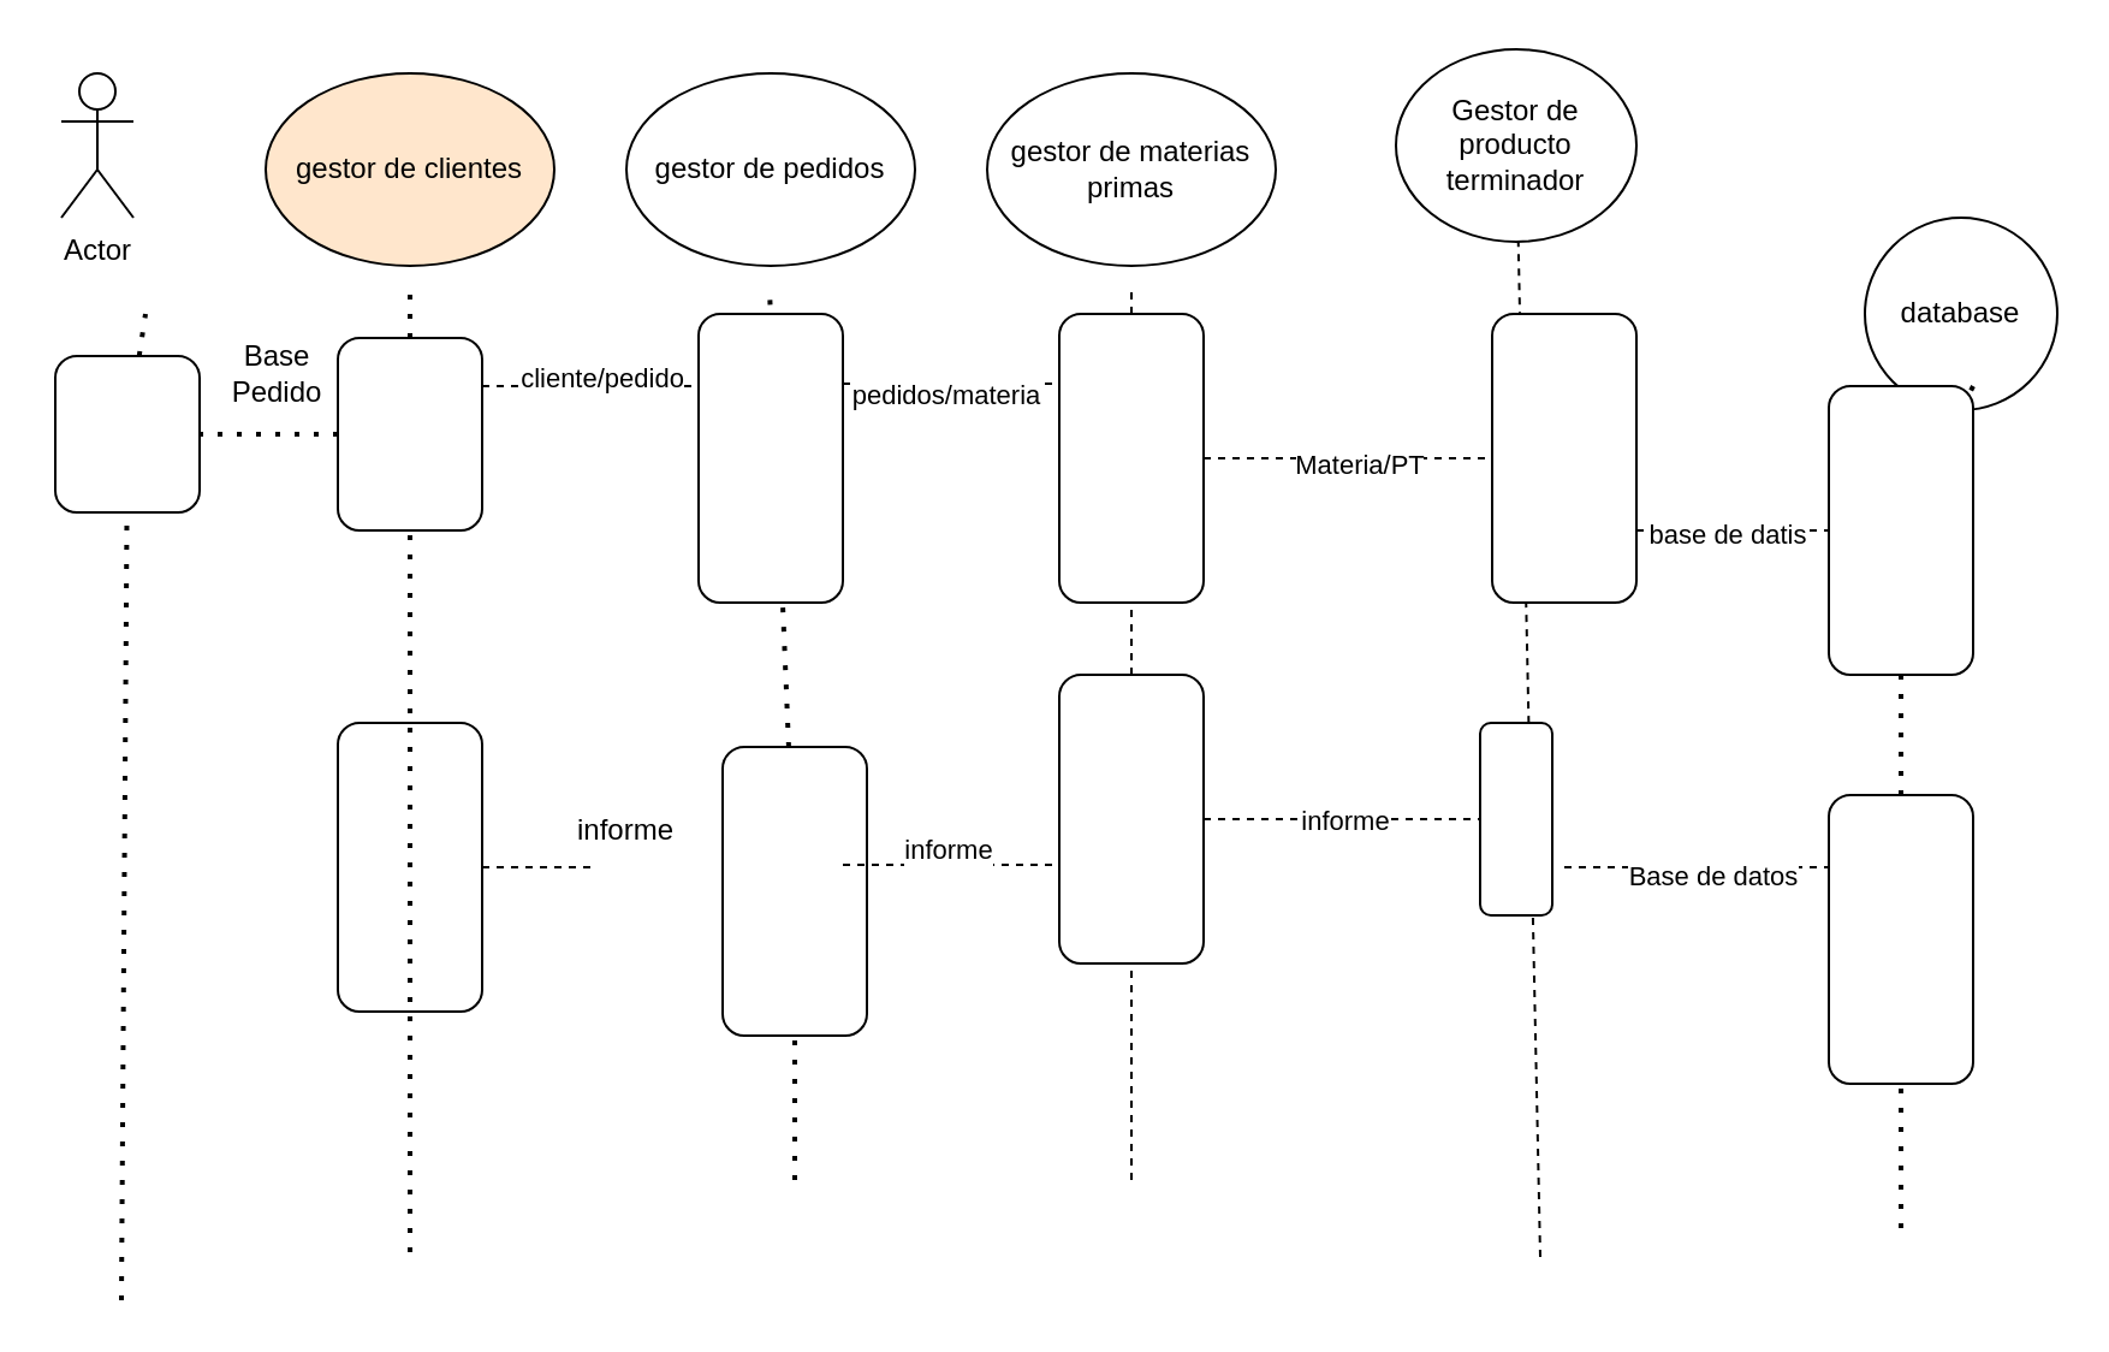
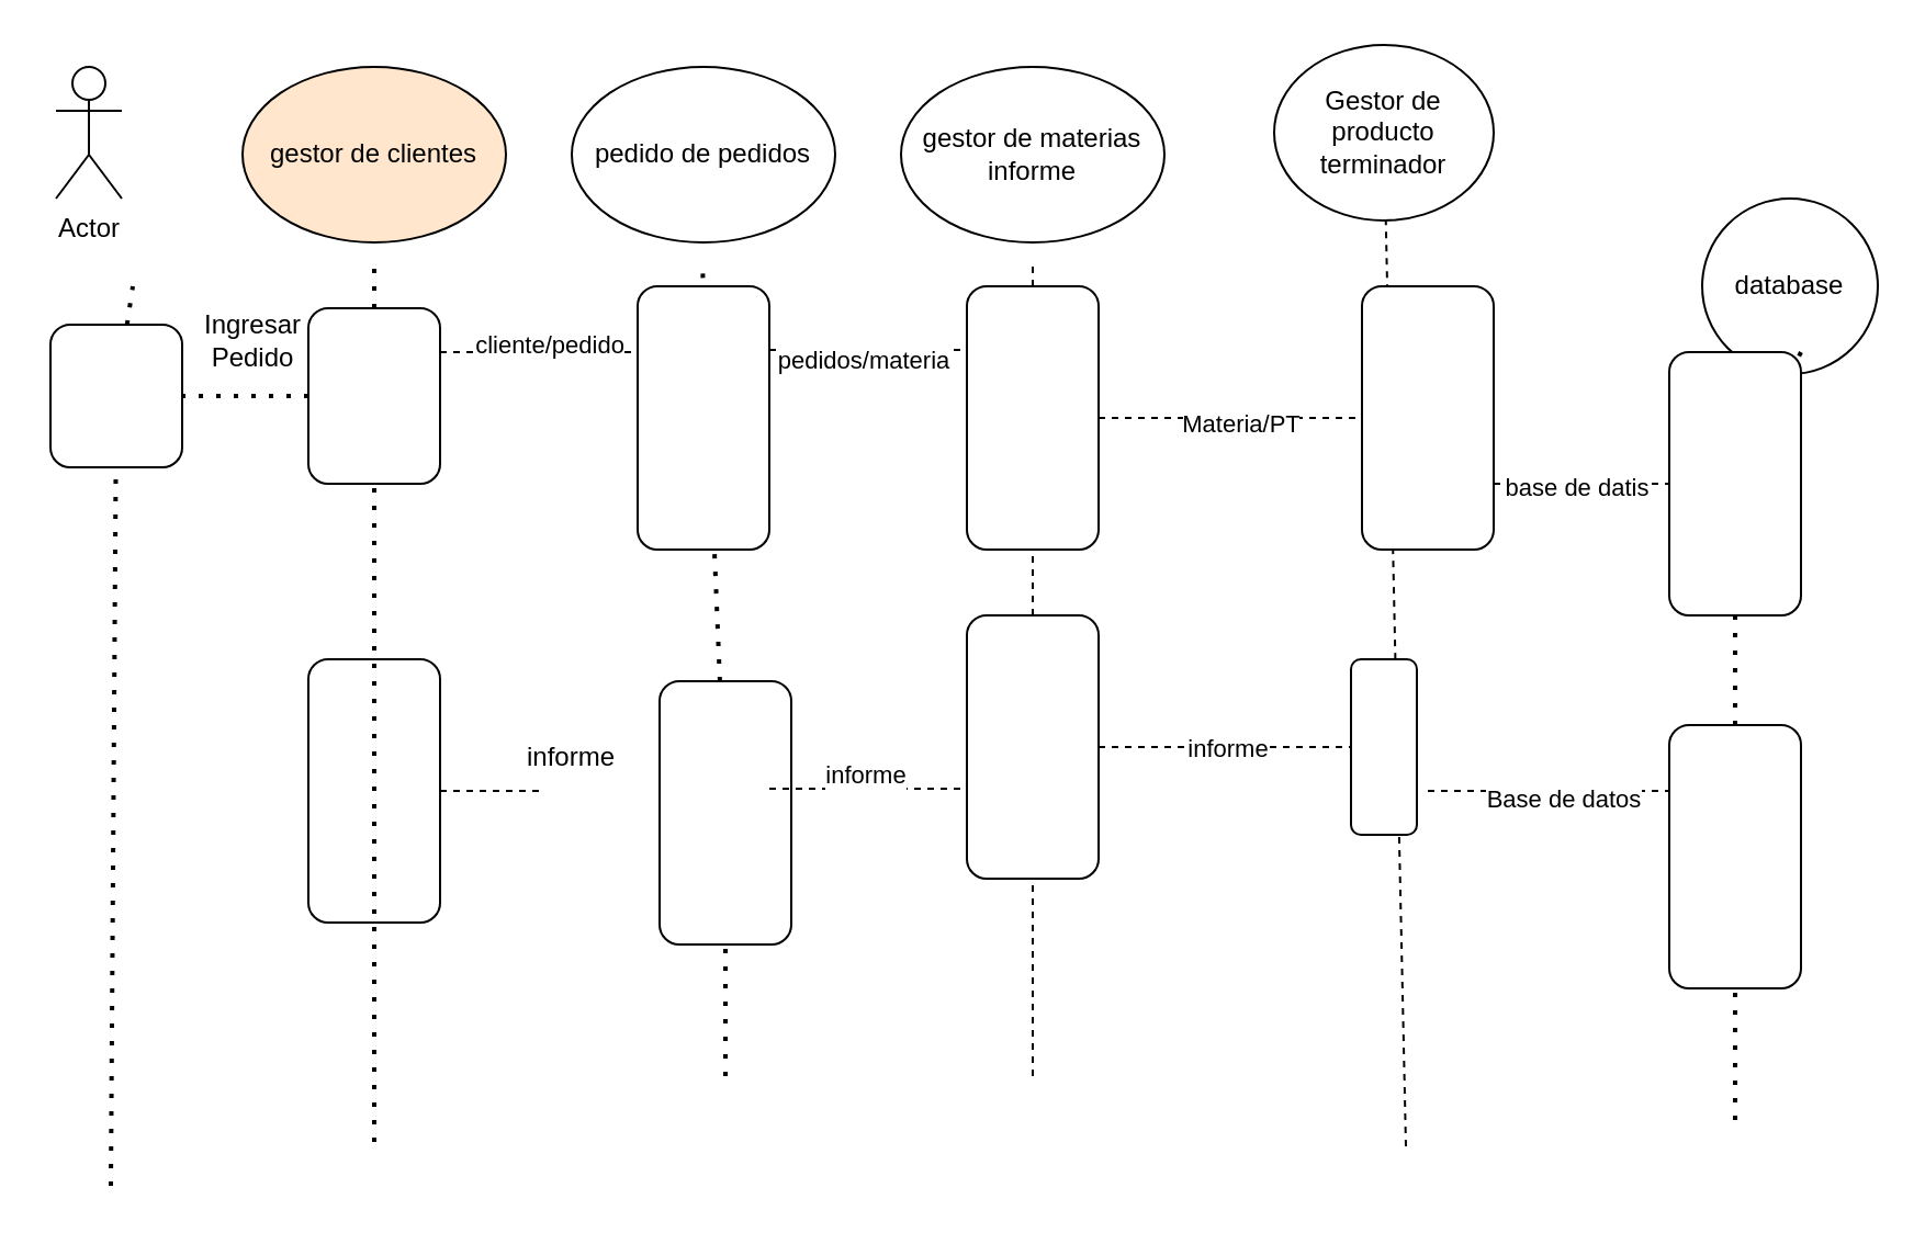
  <mxCell id="0" />
  <mxCell id="1" parent="0" />
  <mxCell id="2" value="" style="endArrow=none;dashed=1;html=1;dashPattern=1 3;strokeWidth=2;rounded=0;" edge="1" parent="1" source="15"><mxGeometry width="50" height="50" relative="1" as="geometry"><mxPoint x="60" y="540" as="sourcePoint" /><mxPoint x="60" y="130" as="targetPoint" /></mxGeometry></mxCell>
  <mxCell id="3" value="" style="endArrow=none;dashed=1;html=1;dashPattern=1 3;strokeWidth=2;rounded=0;" edge="1" parent="1" source="29"><mxGeometry width="50" height="50" relative="1" as="geometry"><mxPoint x="170" y="520" as="sourcePoint" /><mxPoint x="170" y="120" as="targetPoint" /></mxGeometry></mxCell>
  <mxCell id="4" value="" style="endArrow=none;dashed=1;html=1;dashPattern=1 3;strokeWidth=2;rounded=0;" edge="1" parent="1" source="19"><mxGeometry width="50" height="50" relative="1" as="geometry"><mxPoint x="319.5" y="490" as="sourcePoint" /><mxPoint x="319.5" y="120" as="targetPoint" /></mxGeometry></mxCell>
  <mxCell id="5" value="" style="endArrow=none;dashed=1;html=1;rounded=0;" edge="1" parent="1"><mxGeometry width="50" height="50" relative="1" as="geometry"><mxPoint x="470" y="490" as="sourcePoint" /><mxPoint x="470" y="120" as="targetPoint" /></mxGeometry></mxCell>
  <mxCell id="6" value="gestor de clientes" style="ellipse;whiteSpace=wrap;html=1;fillColor=#ffe6cc;" vertex="1" parent="1"><mxGeometry x="110" y="30" width="120" height="80" as="geometry" /></mxCell>
- <mxCell id="7" value="gestor de pedidos" style="ellipse;whiteSpace=wrap;html=1;" vertex="1" parent="1"><mxGeometry x="260" y="30" width="120" height="80" as="geometry" /></mxCell>
- <mxCell id="8" value="gestor de materias primas" style="ellipse;whiteSpace=wrap;html=1;" vertex="1" parent="1"><mxGeometry x="410" y="30" width="120" height="80" as="geometry" /></mxCell>
+ <mxCell id="7" value="pedido de pedidos" style="ellipse;whiteSpace=wrap;html=1;" vertex="1" parent="1"><mxGeometry x="260" y="30" width="120" height="80" as="geometry" /></mxCell>
+ <mxCell id="8" value="gestor de materias informe" style="ellipse;whiteSpace=wrap;html=1;" vertex="1" parent="1"><mxGeometry x="410" y="30" width="120" height="80" as="geometry" /></mxCell>
  <mxCell id="9" value="" style="endArrow=none;dashed=1;html=1;rounded=0;" edge="1" parent="1" target="10"><mxGeometry width="50" height="50" relative="1" as="geometry"><mxPoint x="640" y="522" as="sourcePoint" /><mxPoint x="640" y="110" as="targetPoint" /></mxGeometry></mxCell>
  <mxCell id="10" value="Gestor de producto terminador" style="ellipse;whiteSpace=wrap;html=1;" vertex="1" parent="1"><mxGeometry x="580" y="20" width="100" height="80" as="geometry" /></mxCell>
  <mxCell id="11" value="database" style="ellipse;whiteSpace=wrap;html=1;aspect=fixed;" vertex="1" parent="1"><mxGeometry x="775" y="90" width="80" height="80" as="geometry" /></mxCell>
  <mxCell id="12" value="" style="endArrow=none;dashed=1;html=1;dashPattern=1 3;strokeWidth=2;rounded=0;entryX=0.5;entryY=1;entryDx=0;entryDy=0;" edge="1" parent="1" source="45" target="11"><mxGeometry width="50" height="50" relative="1" as="geometry"><mxPoint x="790" y="490" as="sourcePoint" /><mxPoint x="810" y="110" as="targetPoint" /></mxGeometry></mxCell>
  <mxCell id="13" value="Actor" style="shape=umlActor;verticalLabelPosition=bottom;verticalAlign=top;html=1;outlineConnect=0;" vertex="1" parent="1"><mxGeometry x="25" y="30" width="30" height="60" as="geometry" /></mxCell>
  <mxCell id="14" value="" style="endArrow=none;dashed=1;html=1;dashPattern=1 3;strokeWidth=2;rounded=0;" edge="1" parent="1" target="15"><mxGeometry width="50" height="50" relative="1" as="geometry"><mxPoint x="50" y="540" as="sourcePoint" /><mxPoint x="60" y="130" as="targetPoint" /></mxGeometry></mxCell>
  <mxCell id="15" value="" style="rounded=1;whiteSpace=wrap;html=1;rotation=90;" vertex="1" parent="1"><mxGeometry x="20" y="150" width="65" height="60" as="geometry" /></mxCell>
  <mxCell id="16" value="" style="rounded=1;whiteSpace=wrap;html=1;rotation=90;" vertex="1" parent="1"><mxGeometry x="110" y="330" width="120" height="60" as="geometry" /></mxCell>
  <mxCell id="17" value="" style="rounded=1;whiteSpace=wrap;html=1;rotation=90;" vertex="1" parent="1"><mxGeometry x="260" y="160" width="120" height="60" as="geometry" /></mxCell>
  <mxCell id="18" value="" style="endArrow=none;dashed=1;html=1;dashPattern=1 3;strokeWidth=2;rounded=0;" edge="1" parent="1" target="19"><mxGeometry width="50" height="50" relative="1" as="geometry"><mxPoint x="330" y="490" as="sourcePoint" /><mxPoint x="319.5" y="120" as="targetPoint" /></mxGeometry></mxCell>
  <mxCell id="19" value="" style="rounded=1;whiteSpace=wrap;html=1;rotation=90;" vertex="1" parent="1"><mxGeometry x="270" y="340" width="120" height="60" as="geometry" /></mxCell>
  <mxCell id="20" value="" style="rounded=1;whiteSpace=wrap;html=1;rotation=90;" vertex="1" parent="1"><mxGeometry x="410" y="160" width="120" height="60" as="geometry" /></mxCell>
  <mxCell id="21" value="" style="rounded=1;whiteSpace=wrap;html=1;rotation=90;" vertex="1" parent="1"><mxGeometry x="410" y="310" width="120" height="60" as="geometry" /></mxCell>
  <mxCell id="22" value="" style="rounded=1;whiteSpace=wrap;html=1;rotation=90;" vertex="1" parent="1"><mxGeometry x="590" y="160" width="120" height="60" as="geometry" /></mxCell>
  <mxCell id="23" value="" style="rounded=1;whiteSpace=wrap;html=1;rotation=90;" vertex="1" parent="1"><mxGeometry x="590" y="325" width="80" height="30" as="geometry" /></mxCell>
  <mxCell id="24" value="" style="endArrow=none;dashed=1;html=1;dashPattern=1 3;strokeWidth=2;rounded=0;" edge="1" parent="1" target="25"><mxGeometry width="50" height="50" relative="1" as="geometry"><mxPoint x="790" y="510" as="sourcePoint" /><mxPoint x="790" y="110" as="targetPoint" /></mxGeometry></mxCell>
  <mxCell id="25" value="" style="rounded=1;whiteSpace=wrap;html=1;rotation=90;" vertex="1" parent="1"><mxGeometry x="730" y="360" width="120" height="60" as="geometry" /></mxCell>
  <mxCell id="26" value="" style="endArrow=none;dashed=1;html=1;rounded=0;entryX=0.25;entryY=1;entryDx=0;entryDy=0;exitX=0.25;exitY=0;exitDx=0;exitDy=0;" edge="1" parent="1" source="29" target="17"><mxGeometry width="50" height="50" relative="1" as="geometry"><mxPoint x="330" y="260" as="sourcePoint" /><mxPoint x="380" y="210" as="targetPoint" /></mxGeometry></mxCell>
  <mxCell id="27" value="cliente/pedido" style="edgeLabel;html=1;align=center;verticalAlign=middle;resizable=0;points=[];" connectable="0" vertex="1" parent="26"><mxGeometry x="0.089" y="4" relative="1" as="geometry"><mxPoint as="offset" /></mxGeometry></mxCell>
  <mxCell id="28" value="" style="endArrow=none;dashed=1;html=1;dashPattern=1 3;strokeWidth=2;rounded=0;" edge="1" parent="1" target="29"><mxGeometry width="50" height="50" relative="1" as="geometry"><mxPoint x="170" y="520" as="sourcePoint" /><mxPoint x="170" y="120" as="targetPoint" /></mxGeometry></mxCell>
  <mxCell id="29" value="" style="rounded=1;whiteSpace=wrap;html=1;rotation=90;" vertex="1" parent="1"><mxGeometry x="130" y="150" width="80" height="60" as="geometry" /></mxCell>
  <mxCell id="30" value="" style="endArrow=none;dashed=1;html=1;rounded=0;entryX=0.25;entryY=1;entryDx=0;entryDy=0;exitX=0.25;exitY=0;exitDx=0;exitDy=0;" edge="1" parent="1" target="48"><mxGeometry width="50" height="50" relative="1" as="geometry"><mxPoint x="200" y="360" as="sourcePoint" /><mxPoint x="290" y="360" as="targetPoint" /></mxGeometry></mxCell>
  <mxCell id="31" value="" style="endArrow=none;dashed=1;html=1;rounded=0;entryX=0.25;entryY=1;entryDx=0;entryDy=0;exitX=0.25;exitY=0;exitDx=0;exitDy=0;" edge="1" parent="1"><mxGeometry width="50" height="50" relative="1" as="geometry"><mxPoint x="350" y="159" as="sourcePoint" /><mxPoint x="440" y="159" as="targetPoint" /></mxGeometry></mxCell>
  <mxCell id="32" value="pedidos/materia" style="edgeLabel;html=1;align=center;verticalAlign=middle;resizable=0;points=[];" connectable="0" vertex="1" parent="31"><mxGeometry x="-0.067" y="-4" relative="1" as="geometry"><mxPoint as="offset" /></mxGeometry></mxCell>
  <mxCell id="33" value="" style="endArrow=none;dashed=1;html=1;rounded=0;entryX=0.25;entryY=1;entryDx=0;entryDy=0;exitX=0.25;exitY=0;exitDx=0;exitDy=0;" edge="1" parent="1"><mxGeometry width="50" height="50" relative="1" as="geometry"><mxPoint x="350" y="359" as="sourcePoint" /><mxPoint x="440" y="359" as="targetPoint" /></mxGeometry></mxCell>
  <mxCell id="34" value="informe&lt;div&gt;&lt;br/&gt;&lt;/div&gt;" style="edgeLabel;html=1;align=center;verticalAlign=middle;resizable=0;points=[];" connectable="0" vertex="1" parent="33"><mxGeometry x="-0.044" relative="1" as="geometry"><mxPoint as="offset" /></mxGeometry></mxCell>
  <mxCell id="35" value="" style="endArrow=none;dashed=1;html=1;rounded=0;entryX=0.5;entryY=1;entryDx=0;entryDy=0;exitX=0.5;exitY=0;exitDx=0;exitDy=0;" edge="1" parent="1" source="20" target="22"><mxGeometry width="50" height="50" relative="1" as="geometry"><mxPoint x="510" y="189.5" as="sourcePoint" /><mxPoint x="600" y="189.5" as="targetPoint" /></mxGeometry></mxCell>
  <mxCell id="36" value="Text" style="edgeLabel;html=1;align=center;verticalAlign=middle;resizable=0;points=[];" connectable="0" vertex="1" parent="35"><mxGeometry x="0.317" y="-3" relative="1" as="geometry"><mxPoint as="offset" /></mxGeometry></mxCell>
  <mxCell id="37" value="Materia/PT" style="edgeLabel;html=1;align=center;verticalAlign=middle;resizable=0;points=[];" connectable="0" vertex="1" parent="35"><mxGeometry x="0.067" y="-2" relative="1" as="geometry"><mxPoint as="offset" /></mxGeometry></mxCell>
  <mxCell id="38" value="" style="endArrow=none;dashed=1;html=1;rounded=0;entryX=0.5;entryY=1;entryDx=0;entryDy=0;exitX=0.5;exitY=0;exitDx=0;exitDy=0;" edge="1" parent="1" source="21" target="23"><mxGeometry width="50" height="50" relative="1" as="geometry"><mxPoint x="330" y="260" as="sourcePoint" /><mxPoint x="380" y="210" as="targetPoint" /></mxGeometry></mxCell>
  <mxCell id="39" value="informe" style="edgeLabel;html=1;align=center;verticalAlign=middle;resizable=0;points=[];" connectable="0" vertex="1" parent="38"><mxGeometry x="0.009" relative="1" as="geometry"><mxPoint as="offset" /></mxGeometry></mxCell>
  <mxCell id="40" value="" style="endArrow=none;dashed=1;html=1;rounded=0;entryX=0.25;entryY=1;entryDx=0;entryDy=0;" edge="1" parent="1" target="25"><mxGeometry width="50" height="50" relative="1" as="geometry"><mxPoint x="650" y="360" as="sourcePoint" /><mxPoint x="700" y="310" as="targetPoint" /></mxGeometry></mxCell>
  <mxCell id="41" value="Base de datos" style="edgeLabel;html=1;align=center;verticalAlign=middle;resizable=0;points=[];" connectable="0" vertex="1" parent="40"><mxGeometry x="0.109" y="-3" relative="1" as="geometry"><mxPoint as="offset" /></mxGeometry></mxCell>
  <mxCell id="42" value="" style="endArrow=none;dashed=1;html=1;rounded=0;entryX=0.5;entryY=1;entryDx=0;entryDy=0;exitX=0.75;exitY=0;exitDx=0;exitDy=0;" edge="1" parent="1" source="22" target="45"><mxGeometry width="50" height="50" relative="1" as="geometry"><mxPoint x="330" y="260" as="sourcePoint" /><mxPoint x="380" y="210" as="targetPoint" /></mxGeometry></mxCell>
  <mxCell id="43" value="base de datis" style="edgeLabel;html=1;align=center;verticalAlign=middle;resizable=0;points=[];" connectable="0" vertex="1" parent="42"><mxGeometry x="-0.075" y="-1" relative="1" as="geometry"><mxPoint as="offset" /></mxGeometry></mxCell>
  <mxCell id="44" value="" style="endArrow=none;dashed=1;html=1;dashPattern=1 3;strokeWidth=2;rounded=0;" edge="1" parent="1" source="25" target="45"><mxGeometry width="50" height="50" relative="1" as="geometry"><mxPoint x="790" y="330" as="sourcePoint" /><mxPoint x="790" y="110" as="targetPoint" /></mxGeometry></mxCell>
  <mxCell id="45" value="" style="rounded=1;whiteSpace=wrap;html=1;rotation=90;" vertex="1" parent="1"><mxGeometry x="730" y="190" width="120" height="60" as="geometry" /></mxCell>
- <mxCell id="46" value="Base Pedido" style="text;html=1;align=center;verticalAlign=middle;whiteSpace=wrap;rounded=0;" vertex="1" parent="1"><mxGeometry x="85" y="140" width="60" height="30" as="geometry" /></mxCell>
+ <mxCell id="46" value="Ingresar Pedido" style="text;html=1;align=center;verticalAlign=middle;whiteSpace=wrap;rounded=0;" vertex="1" parent="1"><mxGeometry x="85" y="140" width="60" height="30" as="geometry" /></mxCell>
  <mxCell id="47" value="" style="endArrow=none;dashed=1;html=1;dashPattern=1 3;strokeWidth=2;rounded=0;entryX=0.5;entryY=0;entryDx=0;entryDy=0;exitX=0.5;exitY=1;exitDx=0;exitDy=0;" edge="1" parent="1" source="29" target="15"><mxGeometry width="50" height="50" relative="1" as="geometry"><mxPoint x="330" y="260" as="sourcePoint" /><mxPoint x="380" y="210" as="targetPoint" /></mxGeometry></mxCell>
  <mxCell id="48" value="informe" style="text;html=1;align=center;verticalAlign=middle;whiteSpace=wrap;rounded=0;" vertex="1" parent="1"><mxGeometry x="230" y="330" width="60" height="30" as="geometry" /></mxCell>
